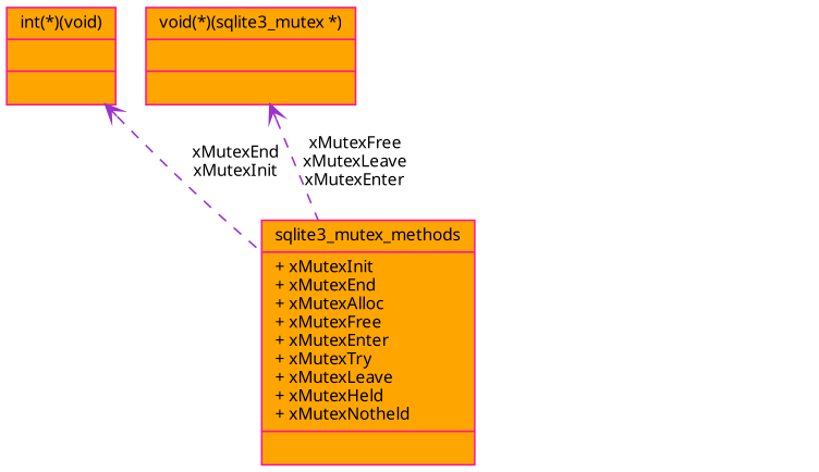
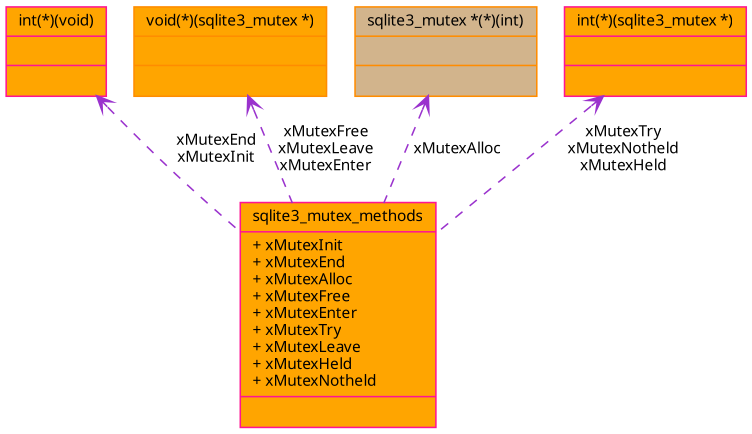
  digraph {
    node [color=deeppink fillcolor=orange fontname="FreeSans.ttf" fontsize=10 shape=record style=filled]
    edge [arrowtail=open color=darkorchid3 dir=back fontname="FreeSans.ttf" fontsize=10 labelfontname="FreeSans.ttf" labelfontsize=10 style=dashed]
    n1 [fontcolor=black height=0.2 label="{sqlite3_mutex_methods\n|+ xMutexInit\l+ xMutexEnd\l+ xMutexAlloc\l+ xMutexFree\l+ xMutexEnter\l+ xMutexTry\l+ xMutexLeave\l+ xMutexHeld\l+ xMutexNotheld\l|}" width=0.4]
    n2 [height=0.2 label="{int(*)(void)\n||}" width=0.4]
-   n3 [height=0.2 label="{void(*)(sqlite3_mutex *)\n||}" width=0.4]
+   n3 [color=darkorange height=0.2 label="{void(*)(sqlite3_mutex *)\n||}" width=0.4]
+   n4 [color=darkorange fillcolor=tan height=0.2 label="{sqlite3_mutex *(*)(int)\n||}" width=0.4]
+   n5 [height=0.2 label="{int(*)(sqlite3_mutex *)\n||}" width=0.4]
    n2 -> n1 [label="xMutexEnd\nxMutexInit"]
    n3 -> n1 [label="xMutexFree\nxMutexLeave\nxMutexEnter"]
+   n4 -> n1 [label=xMutexAlloc]
+   n5 -> n1 [label="xMutexTry\nxMutexNotheld\nxMutexHeld"]
  }
